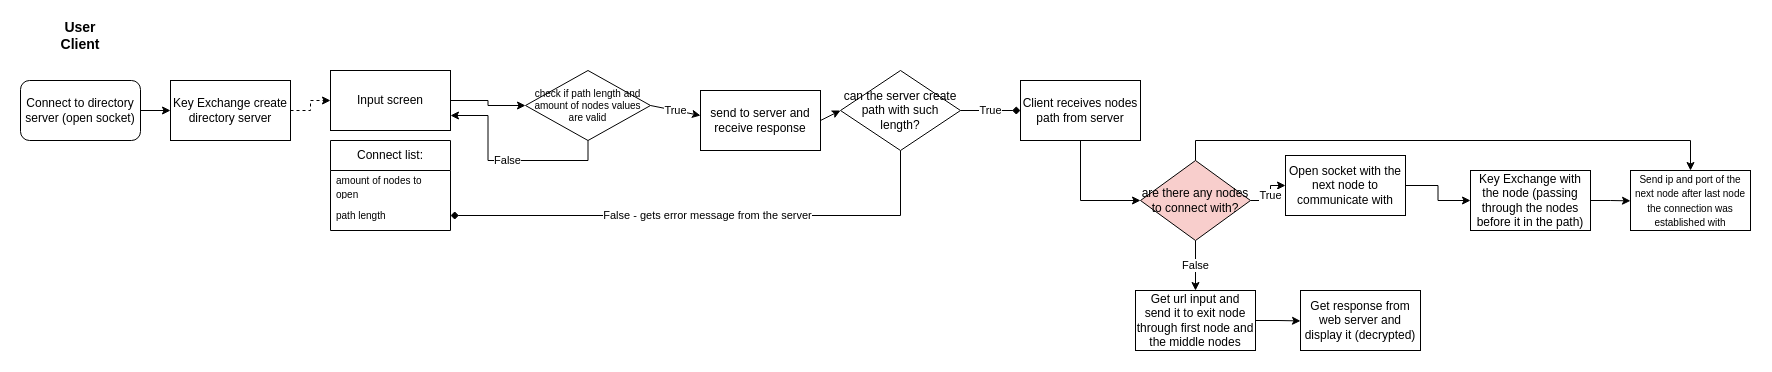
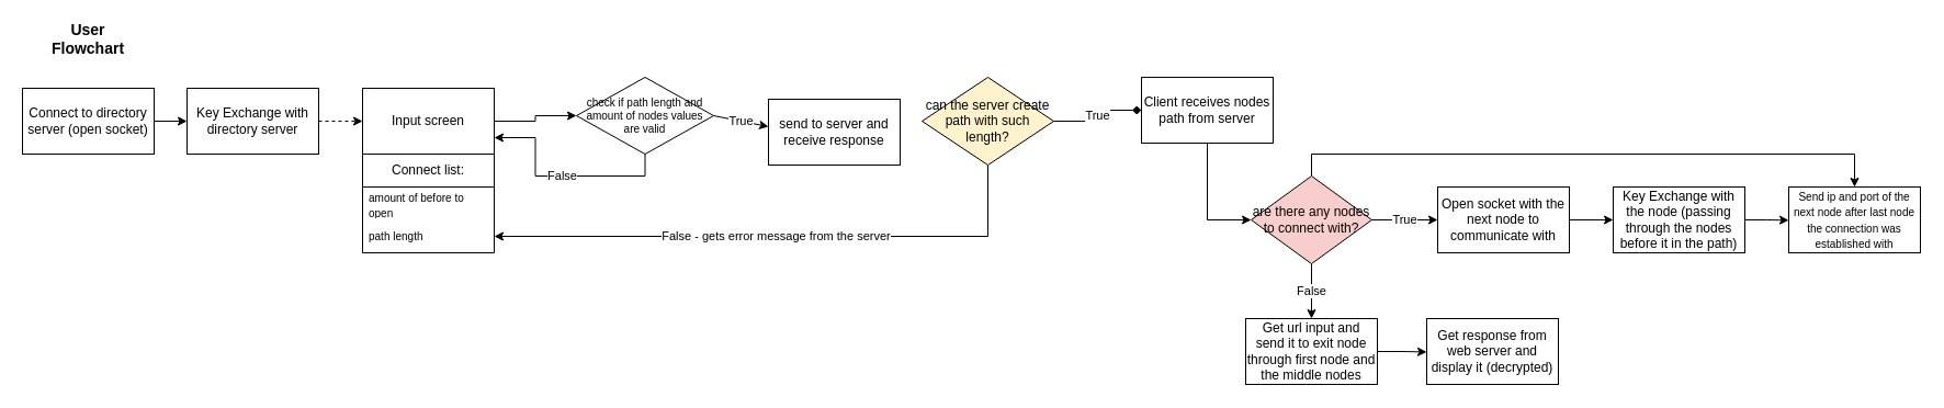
  <mxCell id="0" />
  <mxCell id="1" parent="0" />
- <mxCell id="2" value="&lt;b style=&quot;font-size: 14px;&quot;&gt;User Client&lt;br&gt;&lt;/b&gt;" style="text;html=1;align=center;verticalAlign=middle;whiteSpace=wrap;rounded=0;" parent="1" vertex="1"><mxGeometry x="50" y="20" width="60" height="30" as="geometry" /></mxCell>
+ <mxCell id="2" value="&lt;b style=&quot;font-size: 14px;&quot;&gt;User Flowchart&lt;br&gt;&lt;/b&gt;" style="text;html=1;align=center;verticalAlign=middle;whiteSpace=wrap;rounded=0;" parent="1" vertex="1"><mxGeometry x="50" y="20" width="60" height="30" as="geometry" /></mxCell>
  <mxCell id="3" style="edgeStyle=orthogonalEdgeStyle;rounded=0;orthogonalLoop=1;jettySize=auto;html=1;exitX=1;exitY=0.5;exitDx=0;exitDy=0;entryX=0;entryY=0.5;entryDx=0;entryDy=0;" parent="1" source="4" target="9" edge="1"><mxGeometry relative="1" as="geometry" /></mxCell>
- <mxCell id="4" value="Input screen" style="rounded=0;whiteSpace=wrap;html=1;" parent="1" vertex="1"><mxGeometry x="330" y="70" width="120" height="60" as="geometry" /></mxCell>
+ <mxCell id="4" value="Input screen" style="rounded=0;whiteSpace=wrap;html=1;" parent="1" vertex="1"><mxGeometry x="330" y="80" width="120" height="60" as="geometry" /></mxCell>
  <mxCell id="5" value="Connect list:" style="swimlane;fontStyle=0;childLayout=stackLayout;horizontal=1;startSize=30;horizontalStack=0;resizeParent=1;resizeParentMax=0;resizeLast=0;collapsible=1;marginBottom=0;whiteSpace=wrap;html=1;" parent="1" vertex="1"><mxGeometry x="330" y="140" width="120" height="90" as="geometry" /></mxCell>
- <mxCell id="6" value="&lt;font style=&quot;font-size: 10px;&quot;&gt;amount of nodes to open&lt;/font&gt;" style="text;strokeColor=none;fillColor=none;align=left;verticalAlign=middle;spacingLeft=4;spacingRight=4;overflow=hidden;points=[[0,0.5],[1,0.5]];portConstraint=eastwest;rotatable=0;whiteSpace=wrap;html=1;" parent="5" vertex="1"><mxGeometry y="30" width="120" height="30" as="geometry" /></mxCell>
+ <mxCell id="6" value="&lt;font style=&quot;font-size: 10px;&quot;&gt;amount of before to open&lt;/font&gt;" style="text;strokeColor=none;fillColor=none;align=left;verticalAlign=middle;spacingLeft=4;spacingRight=4;overflow=hidden;points=[[0,0.5],[1,0.5]];portConstraint=eastwest;rotatable=0;whiteSpace=wrap;html=1;" parent="5" vertex="1"><mxGeometry y="30" width="120" height="30" as="geometry" /></mxCell>
  <mxCell id="7" value="&lt;font style=&quot;font-size: 10px;&quot;&gt;path length&lt;br&gt;&lt;/font&gt;" style="text;strokeColor=none;fillColor=none;align=left;verticalAlign=middle;spacingLeft=4;spacingRight=4;overflow=hidden;points=[[0,0.5],[1,0.5]];portConstraint=eastwest;rotatable=0;whiteSpace=wrap;html=1;" parent="5" vertex="1"><mxGeometry y="60" width="120" height="30" as="geometry" /></mxCell>
  <mxCell id="8" value="False" style="edgeStyle=orthogonalEdgeStyle;rounded=0;orthogonalLoop=1;jettySize=auto;html=1;exitX=0.5;exitY=1;exitDx=0;exitDy=0;entryX=1;entryY=0.75;entryDx=0;entryDy=0;" parent="1" source="9" target="4" edge="1"><mxGeometry relative="1" as="geometry" /></mxCell>
  <mxCell id="9" value="&lt;div style=&quot;font-size: 10px;&quot;&gt;&lt;font style=&quot;font-size: 10px;&quot;&gt;check if &lt;font style=&quot;font-size: 10px;&quot;&gt;&lt;font style=&quot;font-size: 10px;&quot;&gt;path length and amount of nodes values are valid&lt;/font&gt;&lt;font style=&quot;font-size: 10px;&quot;&gt;&lt;br&gt;&lt;/font&gt;&lt;/font&gt;&lt;/font&gt;&lt;/div&gt;" style="rhombus;whiteSpace=wrap;html=1;" parent="1" vertex="1"><mxGeometry x="525" y="70" width="125" height="70" as="geometry" /></mxCell>
  <mxCell id="10" value="True" style="endArrow=classic;html=1;rounded=0;exitX=1;exitY=0.5;exitDx=0;exitDy=0;entryX=0;entryY=0.417;entryDx=0;entryDy=0;entryPerimeter=0;" parent="1" source="9" target="11" edge="1"><mxGeometry width="50" height="50" relative="1" as="geometry"><mxPoint x="580" y="170" as="sourcePoint" /><mxPoint x="730" y="105" as="targetPoint" /></mxGeometry></mxCell>
  <mxCell id="11" value="send to server and receive response" style="rounded=0;whiteSpace=wrap;html=1;" parent="1" vertex="1"><mxGeometry x="700" y="90" width="120" height="60" as="geometry" /></mxCell>
- <mxCell id="12" value="" style="endArrow=classic;html=1;rounded=0;exitX=1;exitY=0.5;exitDx=0;exitDy=0;entryX=0;entryY=0.5;entryDx=0;entryDy=0;" parent="1" source="11" target="15" edge="1"><mxGeometry width="50" height="50" relative="1" as="geometry"><mxPoint x="930" y="170" as="sourcePoint" /><mxPoint x="890" y="110" as="targetPoint" /></mxGeometry></mxCell>
- <mxCell id="13" value="False - gets error message from the server" style="edgeStyle=orthogonalEdgeStyle;rounded=0;orthogonalLoop=1;jettySize=auto;html=1;exitX=0.5;exitY=1;exitDx=0;exitDy=0;entryX=1;entryY=0.5;entryDx=0;entryDy=0;endArrow=diamond;" parent="1" source="15" target="7" edge="1"><mxGeometry relative="1" as="geometry"><mxPoint x="899.529" y="190" as="targetPoint" /></mxGeometry></mxCell>
+ <mxCell id="13" value="False - gets error message from the server" style="edgeStyle=orthogonalEdgeStyle;rounded=0;orthogonalLoop=1;jettySize=auto;html=1;exitX=0.5;exitY=1;exitDx=0;exitDy=0;entryX=1;entryY=0.5;entryDx=0;entryDy=0;" parent="1" source="15" target="7" edge="1"><mxGeometry relative="1" as="geometry"><mxPoint x="899.529" y="190" as="targetPoint" /></mxGeometry></mxCell>
  <mxCell id="14" value="True" style="edgeStyle=orthogonalEdgeStyle;rounded=0;orthogonalLoop=1;jettySize=auto;html=1;exitX=1;exitY=0.5;exitDx=0;exitDy=0;entryX=0;entryY=0.5;entryDx=0;entryDy=0;endArrow=diamond;" parent="1" source="15" target="17" edge="1"><mxGeometry relative="1" as="geometry"><mxPoint x="1050" y="110" as="targetPoint" /></mxGeometry></mxCell>
- <mxCell id="15" value="can the server create path with such length?" style="rhombus;whiteSpace=wrap;html=1;" parent="1" vertex="1"><mxGeometry x="840" y="70" width="120" height="80" as="geometry" /></mxCell>
+ <mxCell id="15" value="can the server create path with such length?" style="rhombus;whiteSpace=wrap;html=1;fillColor=#fff2cc;" parent="1" vertex="1"><mxGeometry x="840" y="70" width="120" height="80" as="geometry" /></mxCell>
  <mxCell id="16" style="edgeStyle=orthogonalEdgeStyle;rounded=0;orthogonalLoop=1;jettySize=auto;html=1;exitX=0.5;exitY=1;exitDx=0;exitDy=0;entryX=0;entryY=0.5;entryDx=0;entryDy=0;" parent="1" source="17" target="27" edge="1"><mxGeometry relative="1" as="geometry"><mxPoint x="1140" y="190" as="targetPoint" /></mxGeometry></mxCell>
- <mxCell id="17" value="Client receives nodes path from server" style="rounded=0;whiteSpace=wrap;html=1;" parent="1" vertex="1"><mxGeometry x="1020" y="80" width="120" height="60" as="geometry" /></mxCell>
+ <mxCell id="17" value="Client receives nodes path from server" style="rounded=0;whiteSpace=wrap;html=1;" parent="1" vertex="1"><mxGeometry x="1040" y="70" width="120" height="60" as="geometry" /></mxCell>
  <mxCell id="18" style="edgeStyle=orthogonalEdgeStyle;rounded=0;orthogonalLoop=1;jettySize=auto;html=1;exitX=1;exitY=0.5;exitDx=0;exitDy=0;" parent="1" source="19" edge="1"><mxGeometry relative="1" as="geometry"><mxPoint x="170" y="109.714" as="targetPoint" /></mxGeometry></mxCell>
- <mxCell id="19" value="Connect to directory server (open socket)" style="whiteSpace=wrap;html=1;rounded=1;" parent="1" vertex="1"><mxGeometry x="20" y="80" width="120" height="60" as="geometry" /></mxCell>
+ <mxCell id="19" value="Connect to directory server (open socket)" style="rounded=0;whiteSpace=wrap;html=1;" parent="1" vertex="1"><mxGeometry x="20" y="80" width="120" height="60" as="geometry" /></mxCell>
  <mxCell id="20" style="edgeStyle=orthogonalEdgeStyle;rounded=0;orthogonalLoop=1;jettySize=auto;html=1;exitX=1;exitY=0.5;exitDx=0;exitDy=0;entryX=0;entryY=0.5;entryDx=0;entryDy=0;dashed=1;" parent="1" source="21" target="4" edge="1"><mxGeometry relative="1" as="geometry" /></mxCell>
- <mxCell id="21" value="Key Exchange create directory server" style="rounded=0;whiteSpace=wrap;html=1;" parent="1" vertex="1"><mxGeometry x="170" y="80" width="120" height="60" as="geometry" /></mxCell>
+ <mxCell id="21" value="Key Exchange with directory server" style="rounded=0;whiteSpace=wrap;html=1;" parent="1" vertex="1"><mxGeometry x="170" y="80" width="120" height="60" as="geometry" /></mxCell>
  <mxCell id="22" style="edgeStyle=orthogonalEdgeStyle;rounded=0;orthogonalLoop=1;jettySize=auto;html=1;exitX=1;exitY=0.5;exitDx=0;exitDy=0;entryX=0;entryY=0.5;entryDx=0;entryDy=0;" parent="1" source="23" target="29" edge="1"><mxGeometry relative="1" as="geometry" /></mxCell>
- <mxCell id="23" value="Open socket with the next node to communicate with" style="rounded=0;whiteSpace=wrap;html=1;" parent="1" vertex="1"><mxGeometry x="1285" y="155" width="120" height="60" as="geometry" /></mxCell>
+ <mxCell id="23" value="Open socket with the next node to communicate with" style="rounded=0;whiteSpace=wrap;html=1;" parent="1" vertex="1"><mxGeometry x="1310" y="170" width="120" height="60" as="geometry" /></mxCell>
  <mxCell id="24" value="True" style="edgeStyle=orthogonalEdgeStyle;rounded=0;orthogonalLoop=1;jettySize=auto;html=1;exitX=1;exitY=0.5;exitDx=0;exitDy=0;" parent="1" source="27" target="23" edge="1"><mxGeometry relative="1" as="geometry" /></mxCell>
  <mxCell id="25" value="False" style="edgeStyle=orthogonalEdgeStyle;rounded=0;orthogonalLoop=1;jettySize=auto;html=1;exitX=0.5;exitY=1;exitDx=0;exitDy=0;entryX=0.5;entryY=0;entryDx=0;entryDy=0;entryPerimeter=0;" parent="1" source="27" target="31" edge="1"><mxGeometry relative="1" as="geometry"><mxPoint x="1195" y="280" as="targetPoint" /></mxGeometry></mxCell>
  <mxCell id="26" style="edgeStyle=orthogonalEdgeStyle;rounded=0;orthogonalLoop=1;jettySize=auto;html=1;exitX=0.5;exitY=0;exitDx=0;exitDy=0;entryX=0.5;entryY=0;entryDx=0;entryDy=0;" edge="1" parent="1" source="27" target="33"><mxGeometry relative="1" as="geometry" /></mxCell>
  <mxCell id="27" value="are there any nodes to connect with?" style="rhombus;whiteSpace=wrap;html=1;fillColor=#f8cecc;" parent="1" vertex="1"><mxGeometry x="1140" y="160" width="110" height="80" as="geometry" /></mxCell>
  <mxCell id="28" style="edgeStyle=orthogonalEdgeStyle;rounded=0;orthogonalLoop=1;jettySize=auto;html=1;exitX=1;exitY=0.5;exitDx=0;exitDy=0;entryX=0;entryY=0.506;entryDx=0;entryDy=0;entryPerimeter=0;" edge="1" parent="1" source="29" target="33"><mxGeometry relative="1" as="geometry"><mxPoint x="1630" y="200.333" as="targetPoint" /></mxGeometry></mxCell>
  <mxCell id="29" value="Key Exchange with the node (passing through the nodes before it in the path)" style="rounded=0;whiteSpace=wrap;html=1;" parent="1" vertex="1"><mxGeometry x="1470" y="170" width="120" height="60" as="geometry" /></mxCell>
  <mxCell id="30" style="edgeStyle=orthogonalEdgeStyle;rounded=0;orthogonalLoop=1;jettySize=auto;html=1;exitX=1;exitY=0.5;exitDx=0;exitDy=0;entryX=0;entryY=0.507;entryDx=0;entryDy=0;entryPerimeter=0;" parent="1" source="31" target="32" edge="1"><mxGeometry relative="1" as="geometry"><mxPoint x="1300" y="320.4" as="targetPoint" /></mxGeometry></mxCell>
  <mxCell id="31" value="Get url input and send it to exit node through first node and the middle nodes" style="rounded=0;whiteSpace=wrap;html=1;" parent="1" vertex="1"><mxGeometry x="1135" y="290" width="120" height="60" as="geometry" /></mxCell>
  <mxCell id="32" value="Get response from web server and display it (decrypted)" style="rounded=0;whiteSpace=wrap;html=1;" parent="1" vertex="1"><mxGeometry x="1300" y="290" width="120" height="60" as="geometry" /></mxCell>
  <mxCell id="33" value="&lt;font style=&quot;font-size: 10px;&quot;&gt;Send ip and port of the next node after last node the connection was established with&lt;/font&gt;" style="rounded=0;whiteSpace=wrap;html=1;" vertex="1" parent="1"><mxGeometry x="1630" y="170" width="120" height="60" as="geometry" /></mxCell>
